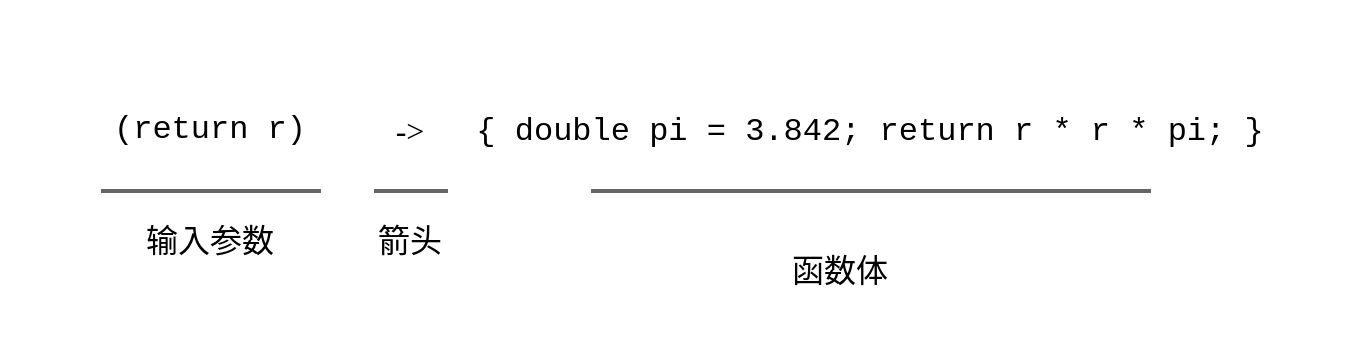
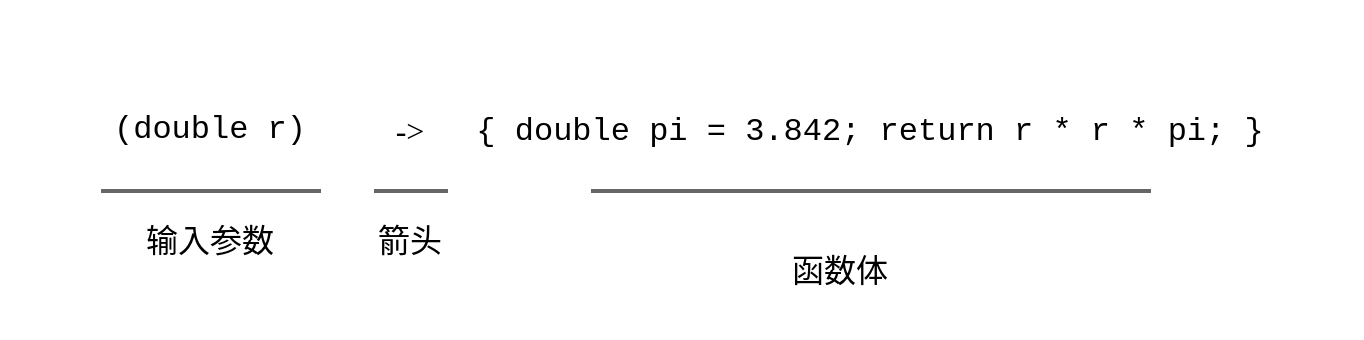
  <mxCell id="0" />
  <mxCell id="1" parent="0" />
  <mxCell id="2" value="" style="rounded=0;whiteSpace=wrap;html=1;strokeColor=none;" parent="1" vertex="1"><mxGeometry x="20" y="38" width="640" height="110" as="geometry" /></mxCell>
- <mxCell id="3" value="&lt;font face=&quot;Courier New&quot; style=&quot;font-size: 16px&quot;&gt;(return r)&lt;/font&gt;" style="text;html=1;strokeColor=none;fillColor=none;align=center;verticalAlign=middle;whiteSpace=wrap;rounded=0;" parent="1" vertex="1"><mxGeometry x="30" y="35" width="150" height="60" as="geometry" /></mxCell>
+ <mxCell id="3" value="&lt;font face=&quot;Courier New&quot; style=&quot;font-size: 16px&quot;&gt;(double r)&lt;/font&gt;" style="text;html=1;strokeColor=none;fillColor=none;align=center;verticalAlign=middle;whiteSpace=wrap;rounded=0;" parent="1" vertex="1"><mxGeometry x="30" y="35" width="150" height="60" as="geometry" /></mxCell>
  <mxCell id="4" value="&lt;font style=&quot;font-size: 16px&quot;&gt;-&amp;gt;&lt;/font&gt;" style="text;html=1;strokeColor=none;fillColor=none;align=center;verticalAlign=middle;whiteSpace=wrap;rounded=0;fontFamily=Georgia;" parent="1" vertex="1"><mxGeometry x="185" y="55" width="40" height="20" as="geometry" /></mxCell>
  <mxCell id="5" value="&lt;div style=&quot;font-size: 16px&quot;&gt;&lt;font face=&quot;Courier New&quot;&gt;{&amp;nbsp;&lt;span&gt;double pi = 3.842;&amp;nbsp;&lt;/span&gt;&lt;span&gt;return r * r * pi;&amp;nbsp;&lt;/span&gt;&lt;span&gt;}&lt;/span&gt;&lt;/font&gt;&lt;/div&gt;" style="text;html=1;strokeColor=none;fillColor=none;align=center;verticalAlign=middle;whiteSpace=wrap;rounded=0;" parent="1" vertex="1"><mxGeometry x="220" y="20" width="430" height="90" as="geometry" /></mxCell>
  <mxCell id="6" value="" style="endArrow=none;html=1;fillColor=#f5f5f5;strokeColor=#666666;strokeWidth=2;" parent="1" edge="1"><mxGeometry width="50" height="50" relative="1" as="geometry"><mxPoint x="50" y="95" as="sourcePoint" /><mxPoint x="160" y="95" as="targetPoint" /></mxGeometry></mxCell>
  <mxCell id="7" value="" style="endArrow=none;html=1;fillColor=#f5f5f5;strokeColor=#666666;strokeWidth=2;" parent="1" edge="1"><mxGeometry width="50" height="50" relative="1" as="geometry"><mxPoint x="186.5" y="95" as="sourcePoint" /><mxPoint x="223.5" y="95" as="targetPoint" /></mxGeometry></mxCell>
  <mxCell id="8" value="" style="endArrow=none;html=1;fillColor=#f5f5f5;strokeColor=#666666;strokeWidth=2;" parent="1" edge="1"><mxGeometry width="50" height="50" relative="1" as="geometry"><mxPoint x="295" y="95" as="sourcePoint" /><mxPoint x="575" y="95" as="targetPoint" /></mxGeometry></mxCell>
  <mxCell id="9" value="&lt;font style=&quot;font-size: 16px&quot;&gt;输入参数&lt;/font&gt;" style="text;html=1;strokeColor=none;fillColor=none;align=center;verticalAlign=middle;whiteSpace=wrap;rounded=0;" parent="1" vertex="1"><mxGeometry x="50" y="110" width="110" height="20" as="geometry" /></mxCell>
  <mxCell id="10" value="&lt;span style=&quot;font-size: 16px&quot;&gt;箭头&lt;/span&gt;" style="text;html=1;strokeColor=none;fillColor=none;align=center;verticalAlign=middle;whiteSpace=wrap;rounded=0;" parent="1" vertex="1"><mxGeometry x="150" y="110" width="110" height="20" as="geometry" /></mxCell>
  <mxCell id="11" value="&lt;span style=&quot;font-size: 16px&quot;&gt;函数体&lt;/span&gt;" style="text;html=1;strokeColor=none;fillColor=none;align=center;verticalAlign=middle;whiteSpace=wrap;rounded=0;" parent="1" vertex="1"><mxGeometry x="365" y="125" width="110" height="20" as="geometry" /></mxCell>
